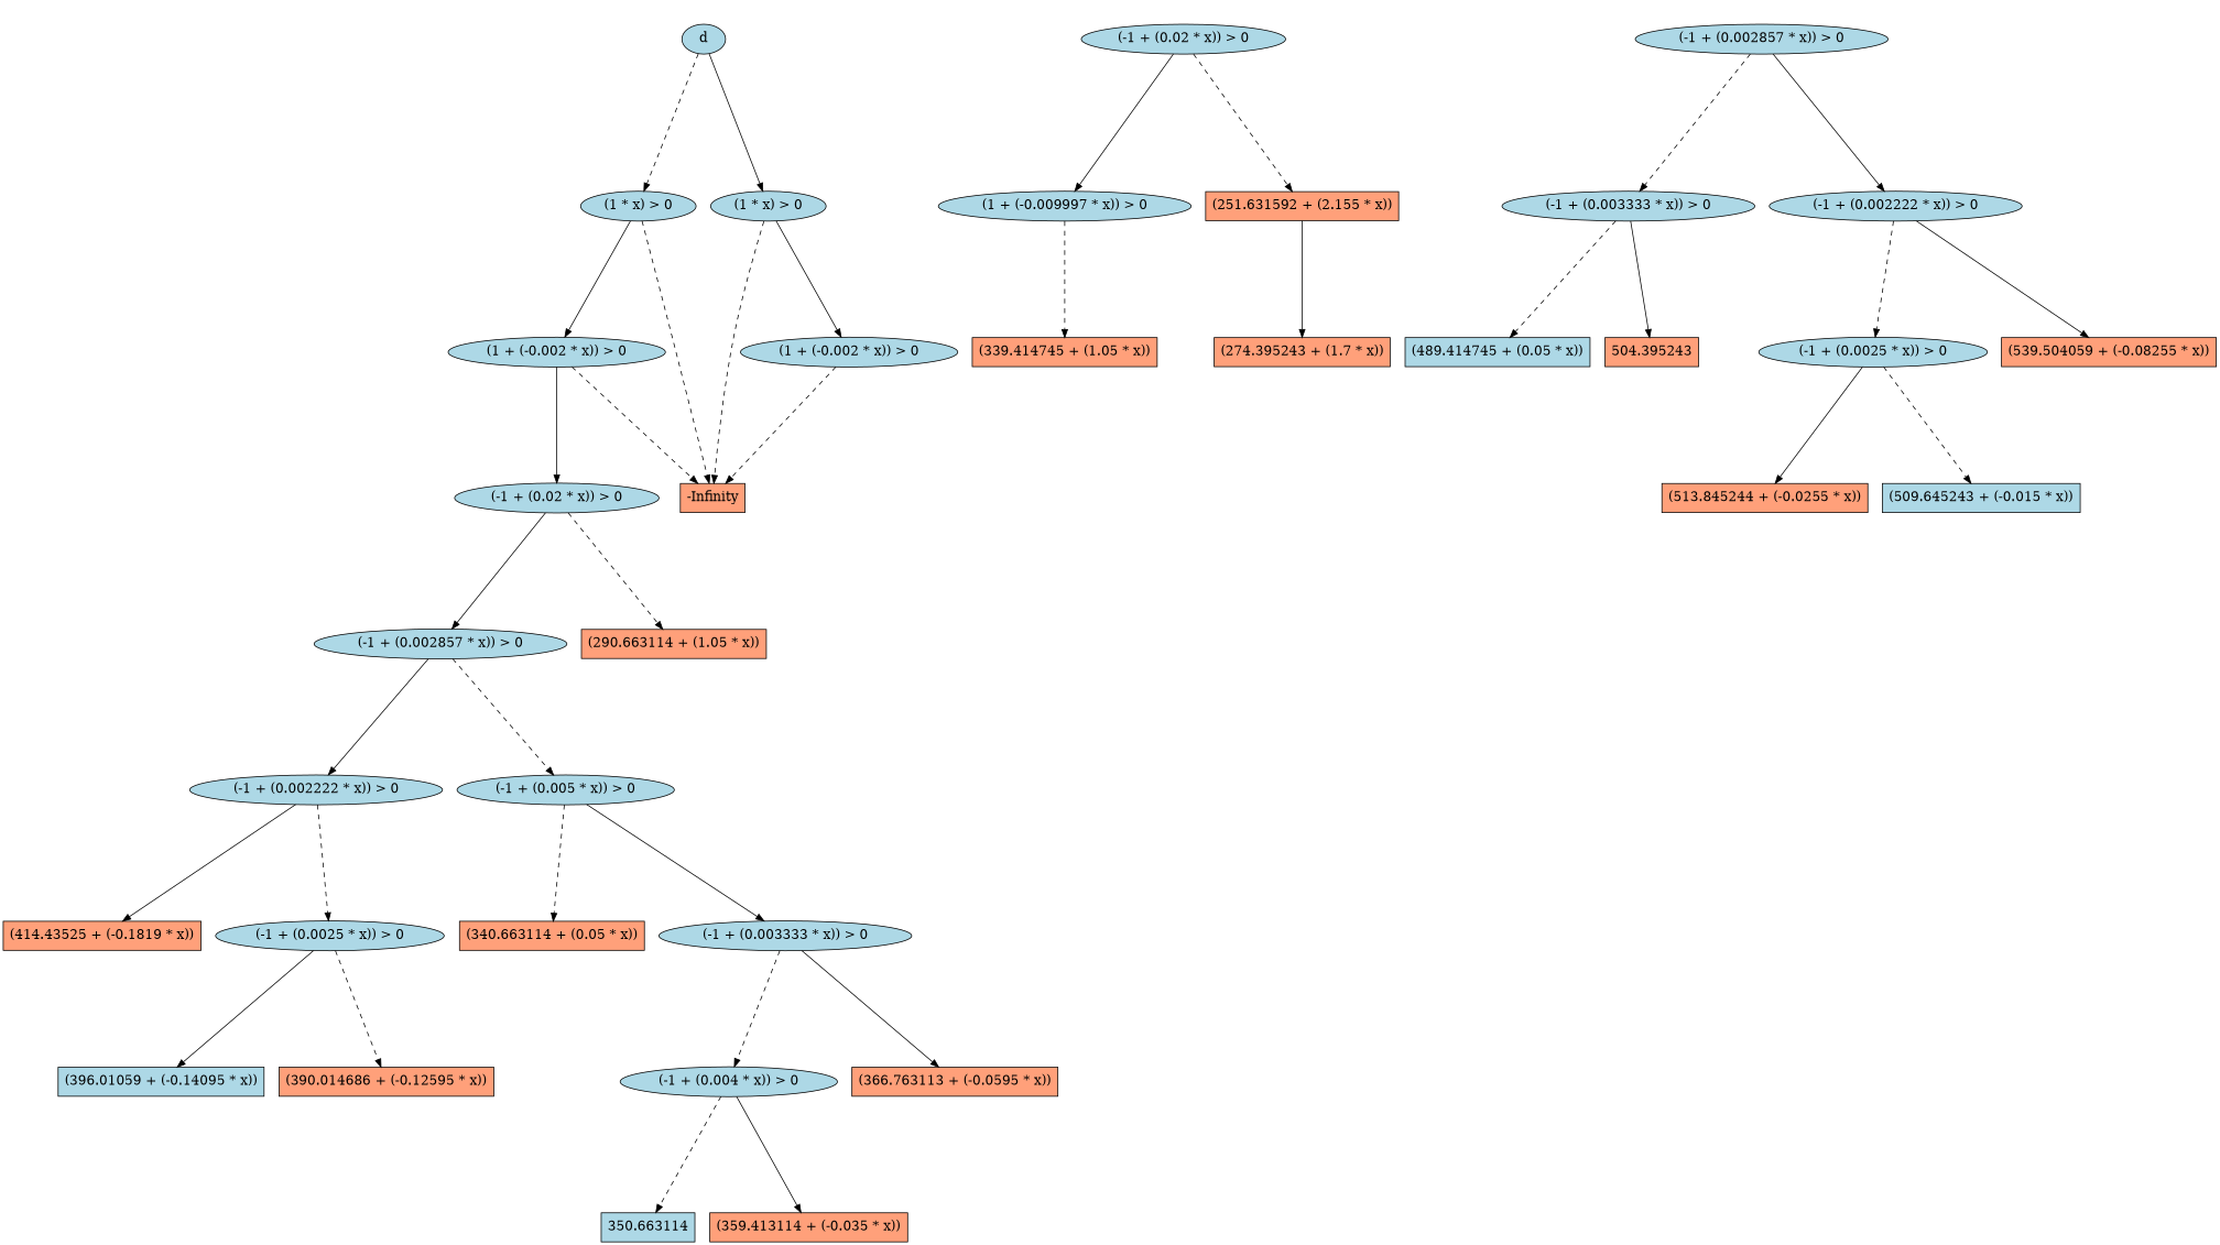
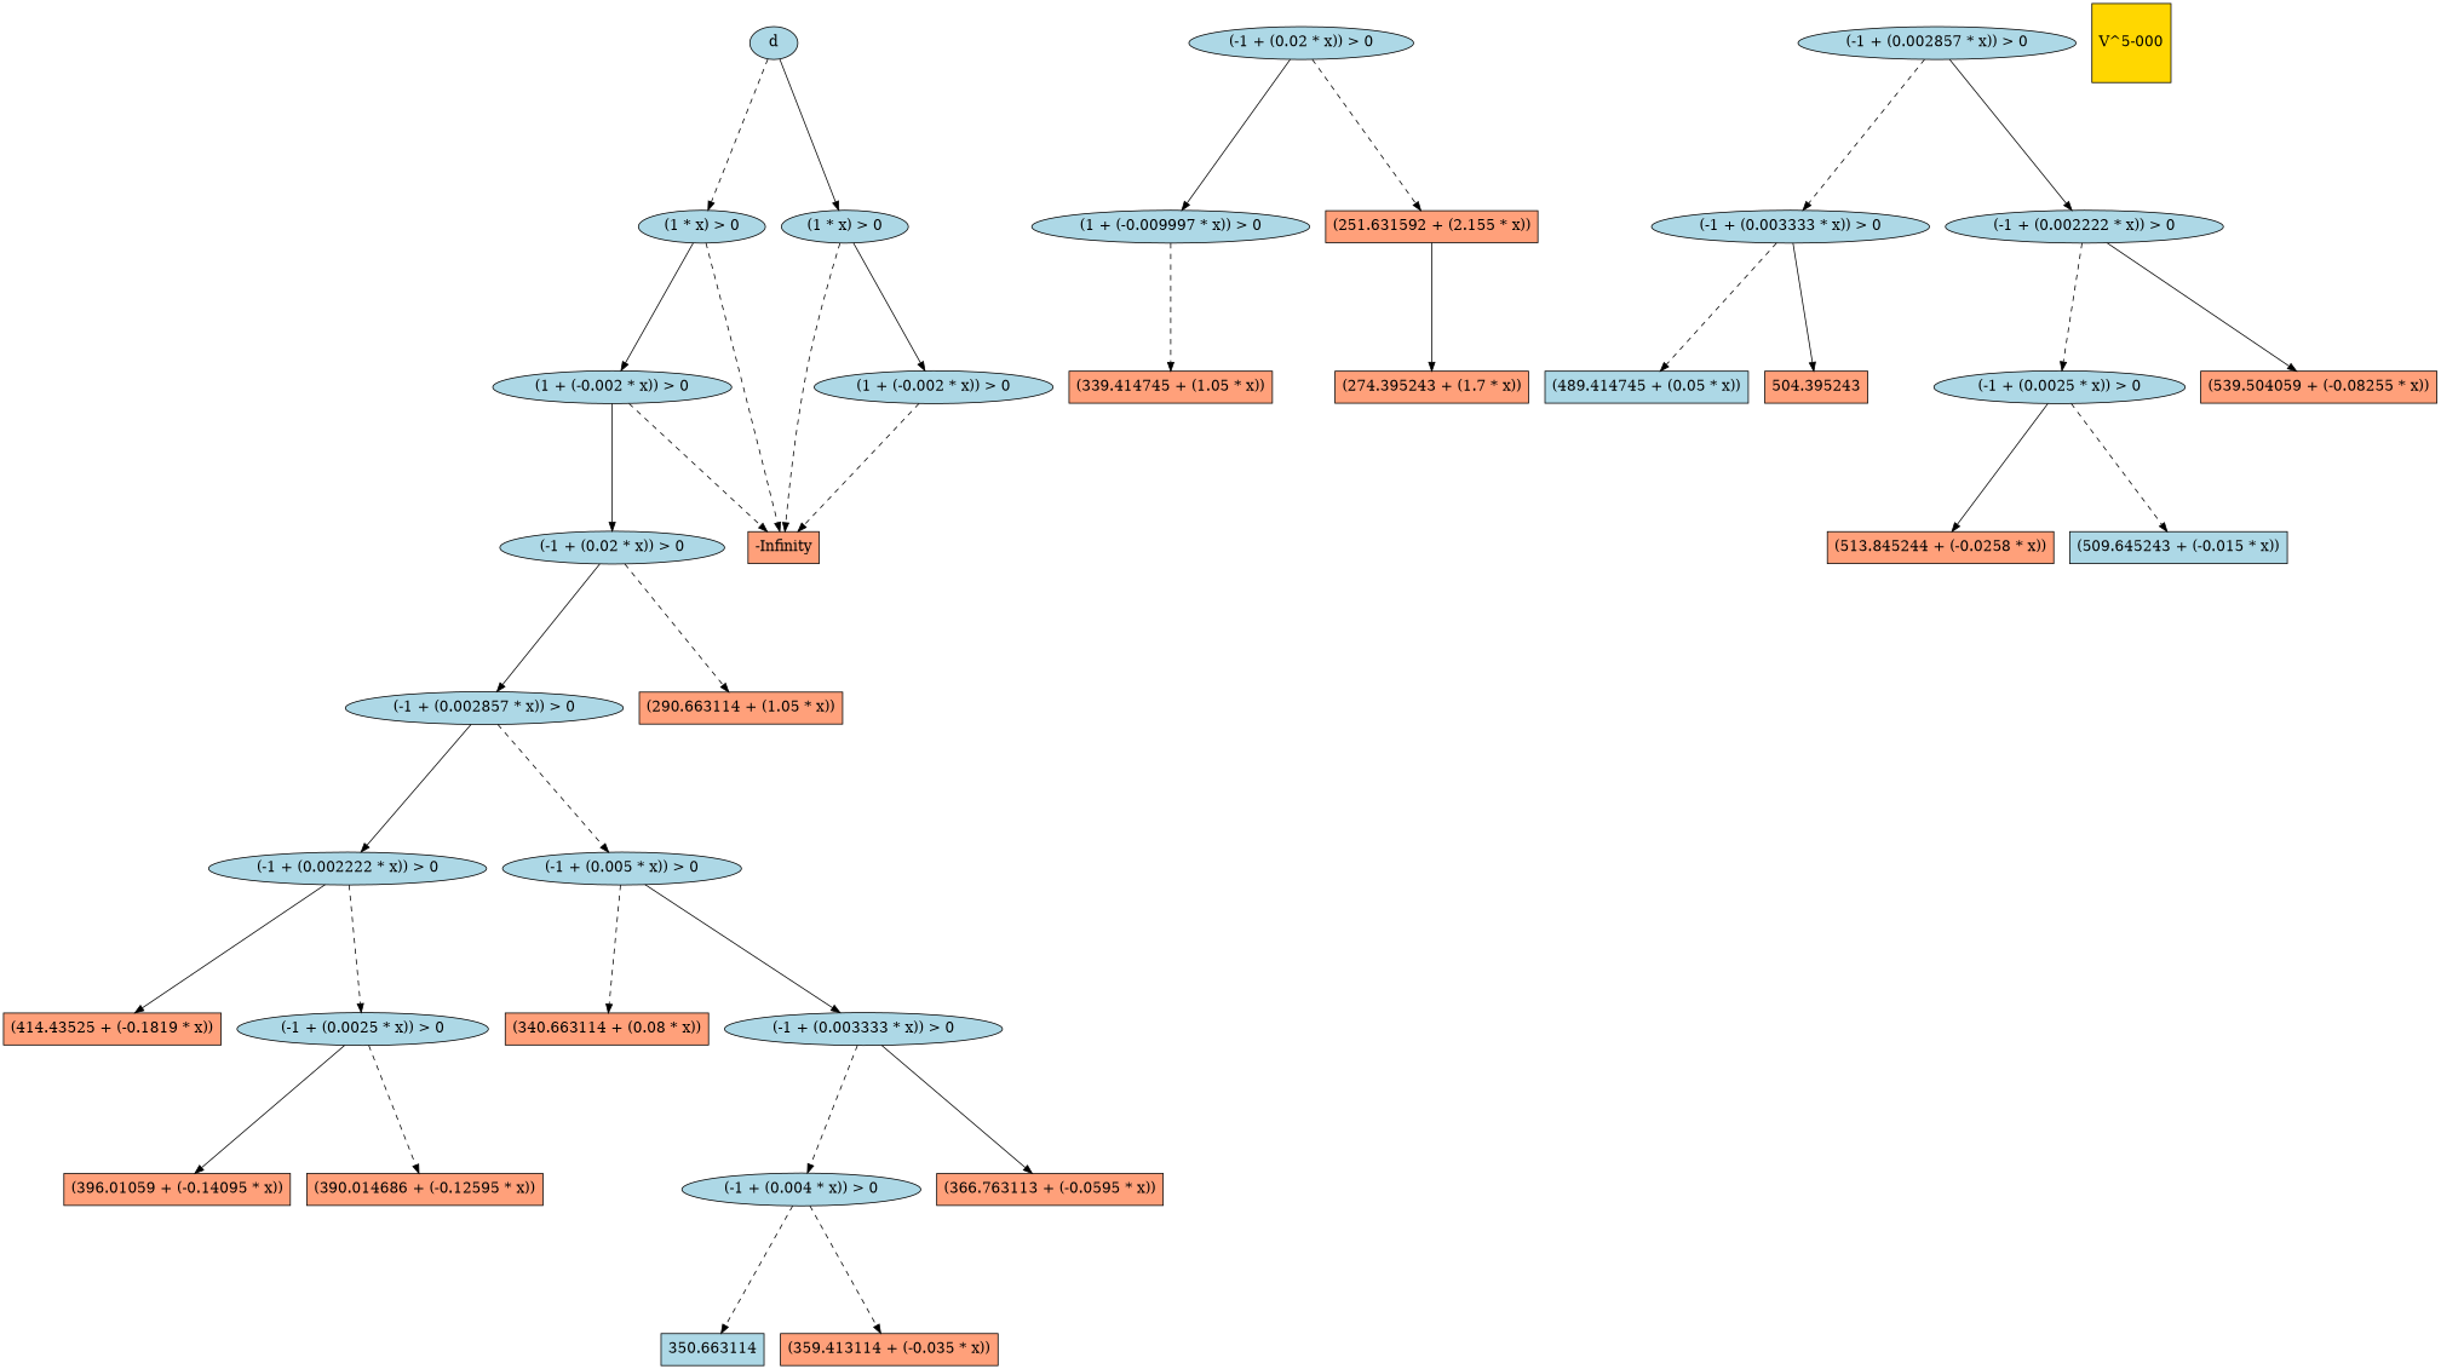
  digraph {
    fontname=Helvetica
    fontsize=16
    ranksep=2.00
    node [color=black fillcolor=lightblue fontsize=16 shape=ellipse style=filled]
    edge [color=black style=dashed]
    n1 [label="(-1 + (0.002857 * x)) > 0"]
    n2 [label="(-1 + (0.002222 * x)) > 0"]
    n3 [label="(-1 + (0.005 * x)) > 0"]
    n4 [fillcolor=lightsalmon label="(414.43525 + (-0.1819 * x))" shape=box]
    n5 [label="(-1 + (0.0025 * x)) > 0"]
-   n6 [fillcolor=lightsalmon label="(340.663114 + (0.05 * x))" shape=box]
+   n6 [fillcolor=lightsalmon label="(340.663114 + (0.08 * x))" shape=box]
    n7 [label="(-1 + (0.003333 * x)) > 0"]
    n8 [label="(-1 + (0.02 * x)) > 0"]
    n9 [fillcolor=lightsalmon label="(290.663114 + (1.05 * x))" shape=box]
    n10 [label="(1 + (-0.002 * x)) > 0"]
    n11 [fillcolor=lightsalmon label="-Infinity" shape=box]
    n12 [label="(1 + (-0.009997 * x)) > 0"]
    n13 [fillcolor=lightsalmon label="(339.414745 + (1.05 * x))" shape=box]
    n14 [fillcolor=lightsalmon label="(274.395243 + (1.7 * x))" shape=box]
    n15 [label="(1 * x) > 0"]
-   n16 [label="(396.01059 + (-0.14095 * x))" shape=box]
-   n17 [fillcolor=lightsalmon label="(513.845244 + (-0.0255 * x))" shape=box]
+   n16 [fillcolor=lightsalmon label="(396.01059 + (-0.14095 * x))" shape=box]
+   n17 [fillcolor=lightsalmon label="(513.845244 + (-0.0258 * x))" shape=box]
    n18 [fillcolor=lightsalmon label="(390.014686 + (-0.12595 * x))" shape=box]
    n19 [label="(-1 + (0.004 * x)) > 0"]
    n20 [label=350.663114 shape=box]
    n21 [fillcolor=lightsalmon label="(359.413114 + (-0.035 * x))" shape=box]
    n22 [label="(-1 + (0.0025 * x)) > 0"]
    n23 [label="(509.645243 + (-0.015 * x))" shape=box]
    n24 [label="(489.414745 + (0.05 * x))" shape=box]
    n25 [fillcolor=lightsalmon label="(366.763113 + (-0.0595 * x))" shape=box]
    n26 [label="(-1 + (0.003333 * x)) > 0"]
    n27 [fillcolor=lightsalmon label=504.395243 shape=box]
    n28 [fillcolor=lightsalmon label="(539.504059 + (-0.08255 * x))" shape=box]
    n29 [fillcolor=lightsalmon label="(251.631592 + (2.155 * x))" shape=box]
    n30 [label=d]
    n31 [label="(1 * x) > 0"]
    n32 [label="(1 + (-0.002 * x)) > 0"]
    n33 [label="(-1 + (0.002857 * x)) > 0"]
    n34 [label="(-1 + (0.002222 * x)) > 0"]
    n35 [label="(-1 + (0.02 * x)) > 0"]
+   n36 [fillcolor=gold1 label="V^5-000" shape=square]
    n1 -> n2 [style=solid]
    n1 -> n3
    n2 -> n4 [style=solid]
    n2 -> n5
    n3 -> n6
    n3 -> n7 [style=solid]
    n5 -> n16 [style=solid]
    n5 -> n18
    n7 -> n19
    n7 -> n25 [style=solid]
    n8 -> n1 [style=solid]
    n8 -> n9
    n10 -> n8 [style=solid]
    n10 -> n11
    n12 -> n13
    n15 -> n10 [style=solid]
    n15 -> n11
    n19 -> n20
-   n19 -> n21 [style=solid]
+   n19 -> n21
    n22 -> n17 [style=solid]
    n22 -> n23
    n26 -> n24
    n26 -> n27 [style=solid]
    n29 -> n14 [style=solid]
    n30 -> n15
    n30 -> n31 [style=solid]
    n31 -> n11
    n31 -> n32 [style=solid]
    n32 -> n11
    n33 -> n26
    n33 -> n34 [style=solid]
    n34 -> n22
    n34 -> n28 [style=solid]
    n35 -> n12 [style=solid]
    n35 -> n29
  }
